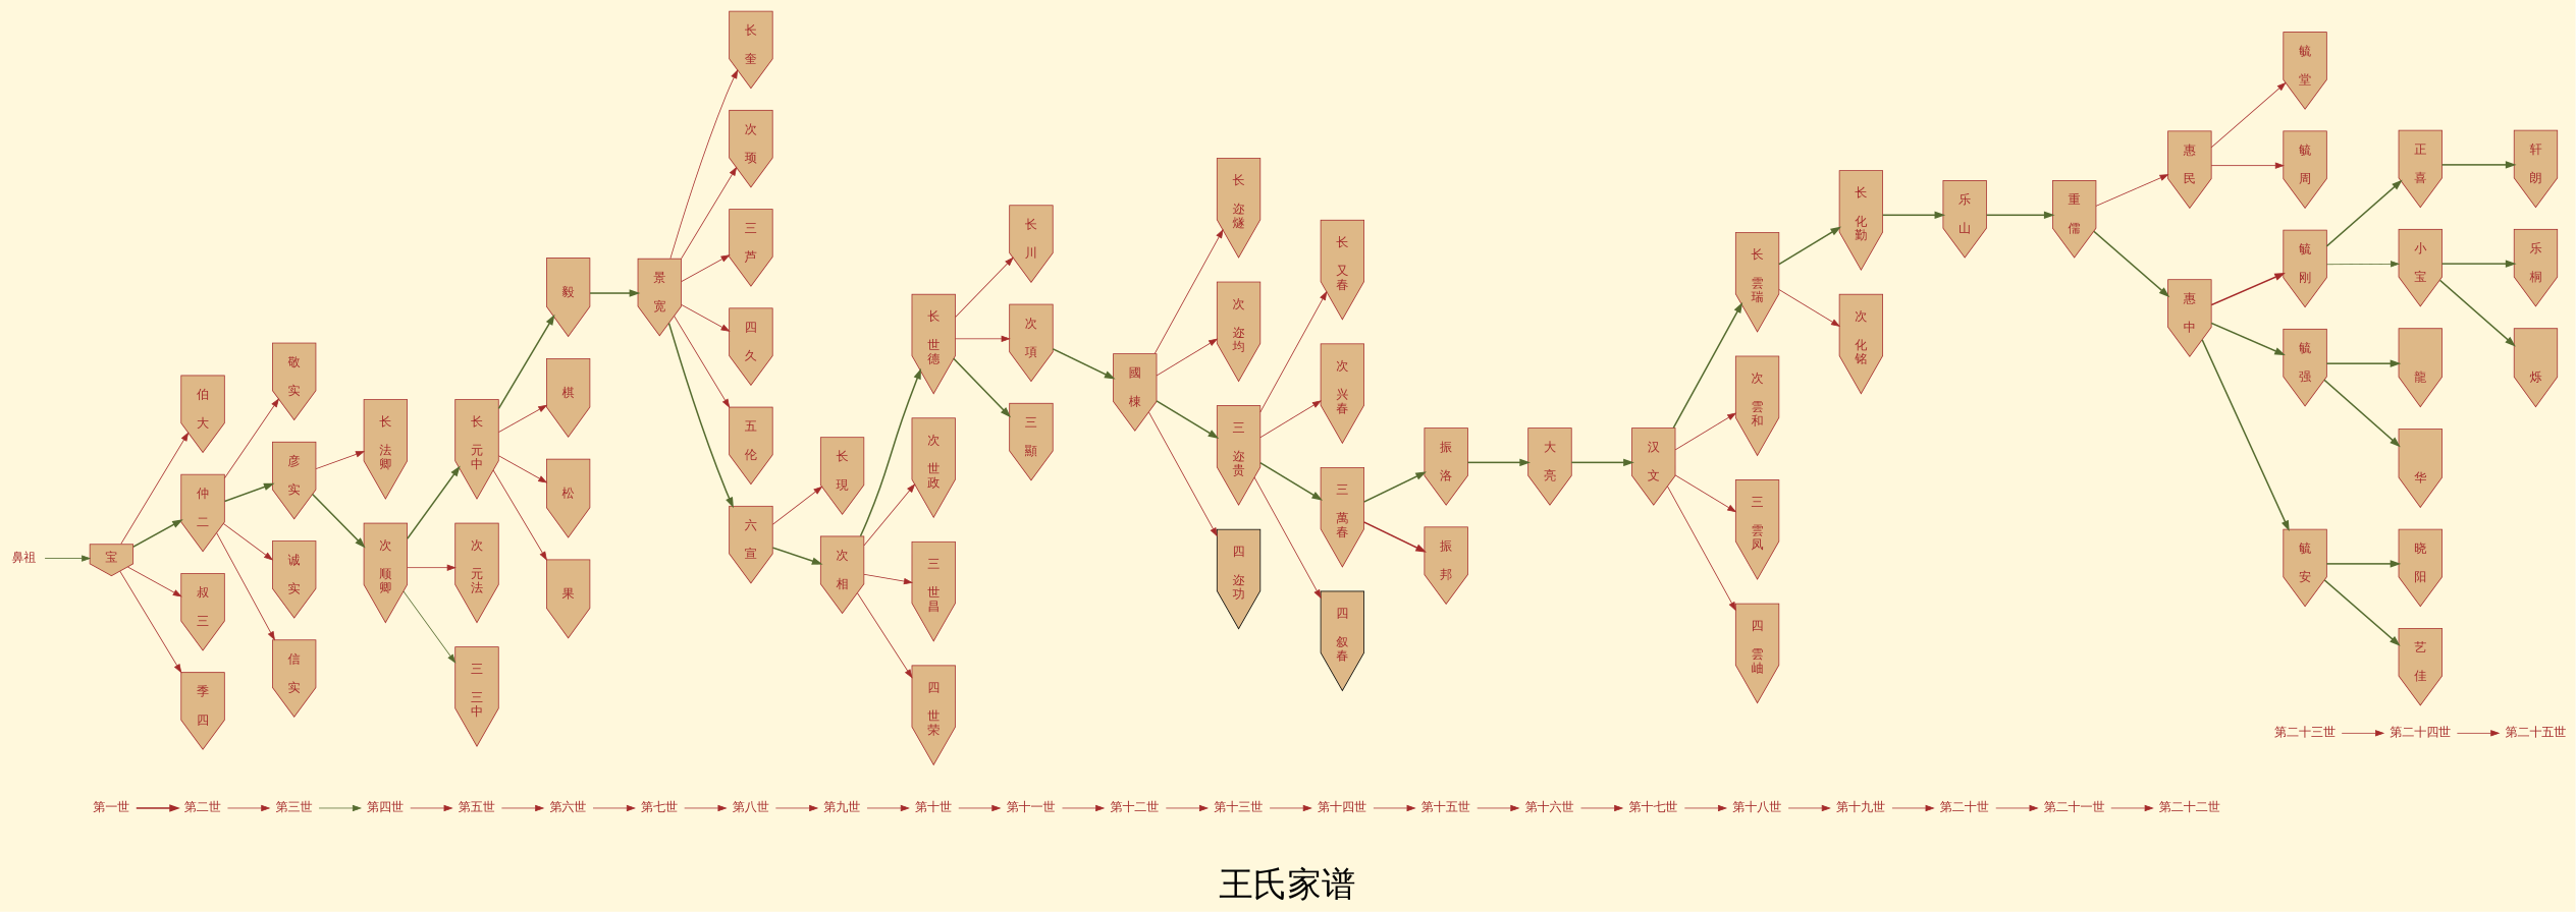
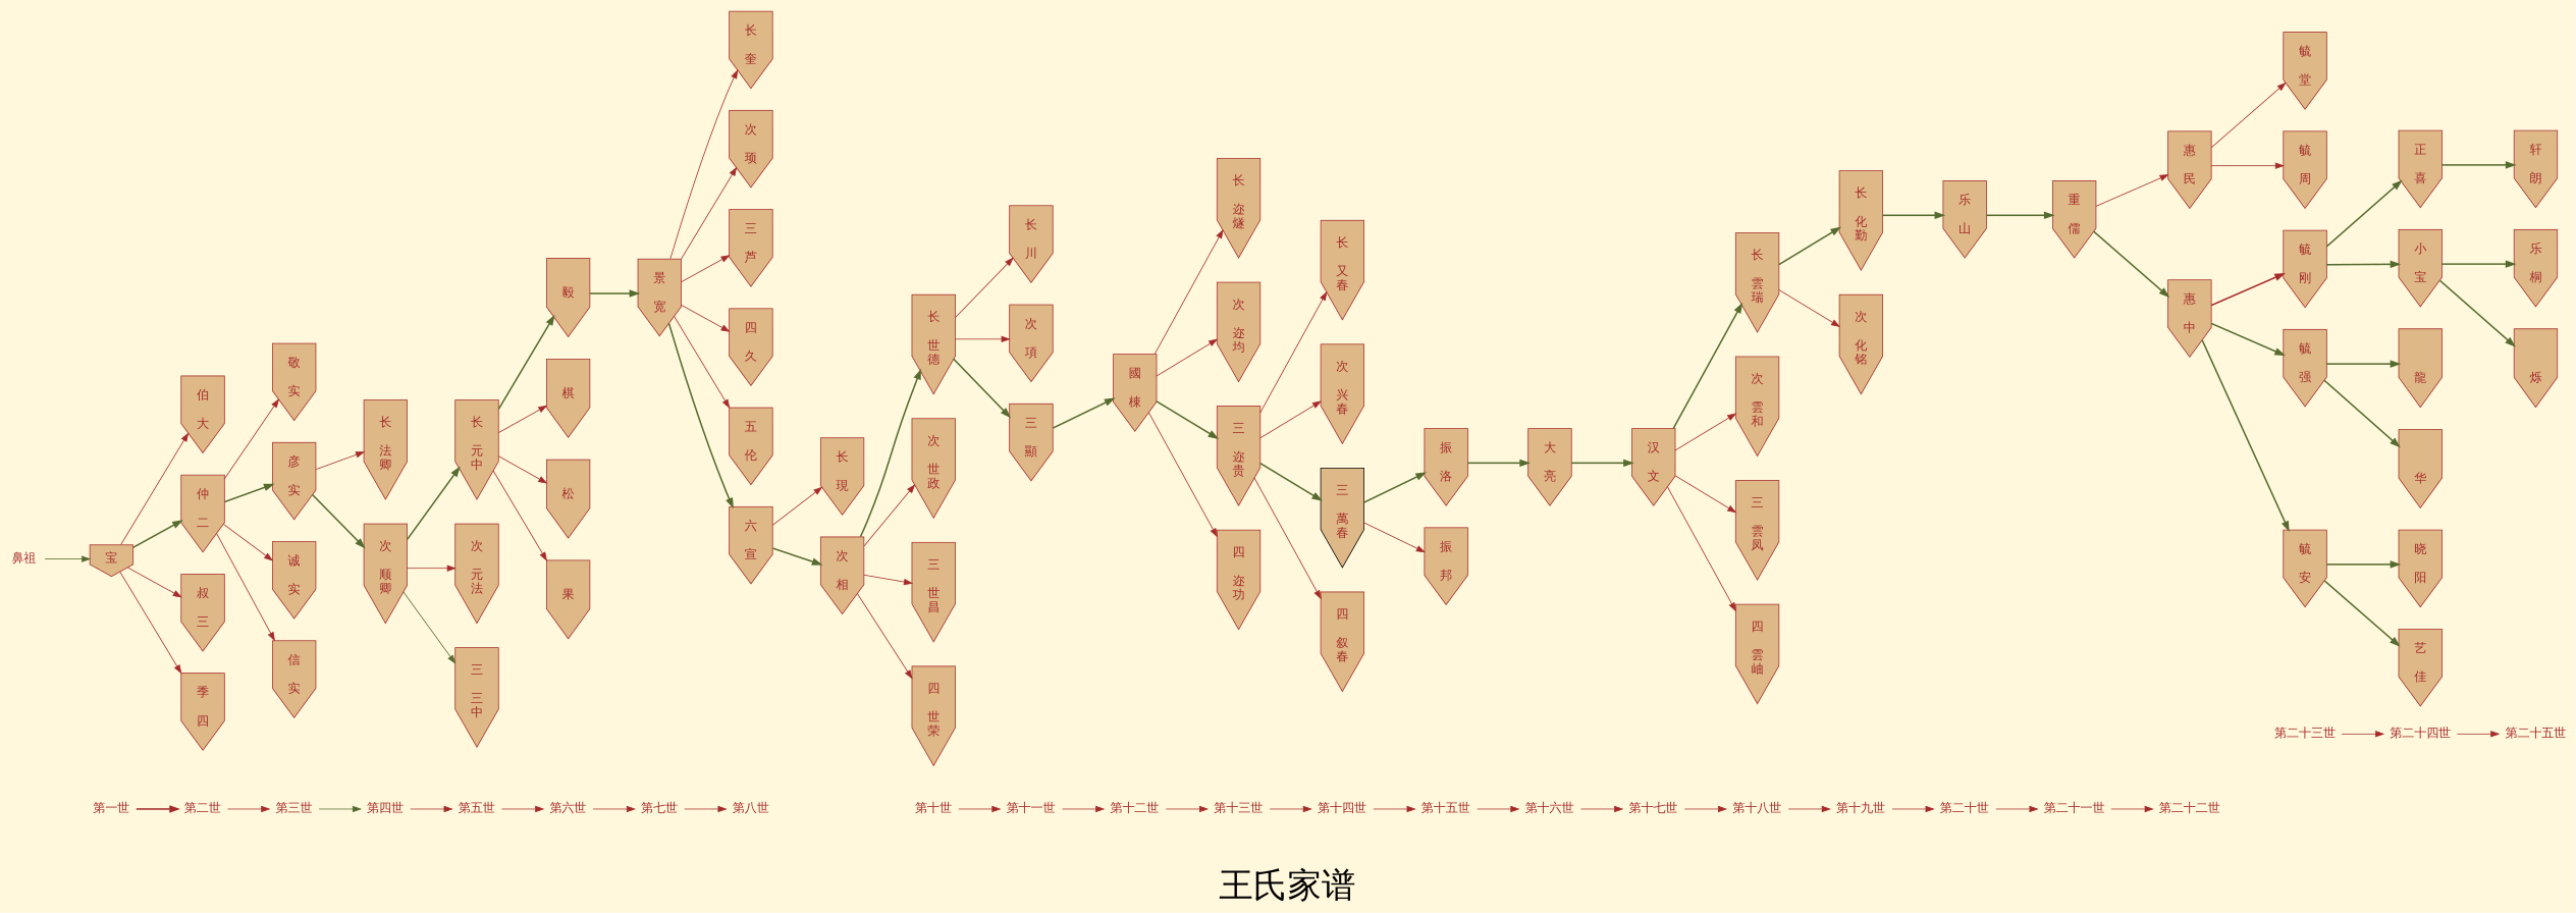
  digraph {
    bgcolor=cornsilk
    fontsize=44
    label="王氏家谱"
    rankdir=LR
    ranksep=.75
    node [fontcolor=brown fontsize=16 shape=invhouse color=brown fillcolor=burlywood style=filled]
    edge [color=brown]
    "第一世" [shape=plaintext color="" fillcolor="" style=""]
    "第二世" [shape=plaintext color="" fillcolor="" style=""]
    "第三世" [shape=plaintext color="" fillcolor="" style=""]
    "第四世" [shape=plaintext color="" fillcolor="" style=""]
    "第五世" [shape=plaintext color="" fillcolor="" style=""]
    "第六世" [shape=plaintext color="" fillcolor="" style=""]
    "第七世" [shape=plaintext color="" fillcolor="" style=""]
    "第八世" [shape=plaintext color="" fillcolor="" style=""]
-   "第九世" [shape=plaintext color="" fillcolor="" style=""]
    "第十世" [shape=plaintext color="" fillcolor="" style=""]
    "第十一世" [shape=plaintext color="" fillcolor="" style=""]
    "第十二世" [shape=plaintext color="" fillcolor="" style=""]
    "第十三世" [shape=plaintext color="" fillcolor="" style=""]
    "第十四世" [shape=plaintext color="" fillcolor="" style=""]
    "第十五世" [shape=plaintext color="" fillcolor="" style=""]
    "第十六世" [shape=plaintext color="" fillcolor="" style=""]
    "第十七世" [shape=plaintext color="" fillcolor="" style=""]
    "第十八世" [shape=plaintext color="" fillcolor="" style=""]
    "第十九世" [shape=plaintext color="" fillcolor="" style=""]
    "第二十世" [shape=plaintext color="" fillcolor="" style=""]
    "第二十一世" [shape=plaintext color="" fillcolor="" style=""]
    "第二十二世" [shape=plaintext color="" fillcolor="" style=""]
    "第二十三世" [shape=plaintext color="" fillcolor="" style=""]
    "第二十四世" [shape=plaintext color="" fillcolor="" style=""]
    "第二十五世" [shape=plaintext color="" fillcolor="" style=""]
    n26 [label="鼻祖" shape=plaintext color="" fillcolor="" style=""]
    n27 [label="宝"]
    n28 [label="伯\n\n大"]
    n29 [label="仲\n\n二"]
    n30 [label="叔\n\n三"]
    n31 [label="季\n\n四"]
    n32 [label="敬\n\n实"]
    n33 [label="彦\n\n实"]
    n34 [label="诚\n\n实"]
    n35 [label="信\n\n实"]
    n36 [label="长\n\n法\n卿"]
    n37 [label="次\n\n顺\n卿"]
    n38 [label="长\n\n元\n中"]
    n39 [label="次\n\n元\n法"]
    n40 [label="三\n\n三\n中"]
    n41 [label="\n毅\n\n"]
    n42 [label="\n棋\n\n"]
    n43 [label="\n松\n\n"]
    n44 [label="\n果\n\n"]
    n45 [label="景\n\n宽"]
    n46 [label="长\n\n奎"]
    n47 [label="次\n\n顼"]
    n48 [label="三\n\n芦"]
    n49 [label="四\n\n久"]
    n50 [label="五\n\n伦"]
    n51 [label="六\n\n宣"]
    n52 [label="长\n\n化\n勤"]
    n53 [label="次\n\n化\n铭"]
    n54 [label="长\n\n現"]
    n55 [label="次\n\n相"]
    n56 [label="长\n\n世\n德"]
    n57 [label="次\n\n世\n政"]
    n58 [label="三\n\n世\n昌"]
    n59 [label="四\n\n世\n荣"]
    n60 [label="长\n\n川"]
    n61 [label="次\n\n項"]
    n62 [label="三\n\n顯"]
    n63 [label="國\n\n棟"]
    n64 [label="长\n\n迩\n燧"]
    n65 [label="次\n\n迩\n均"]
    n66 [label="三\n\n迩\n贵"]
-   n67 [color=black label="四\n\n迩\n功"]
+   n67 [label="四\n\n迩\n功"]
    n68 [label="长\n\n又\n春"]
    n69 [label="次\n\n兴\n春"]
-   n70 [label="三\n\n萬\n春"]
-   n71 [color=black label="四\n\n叙\n春"]
+   n70 [color=black label="三\n\n萬\n春"]
+   n71 [label="四\n\n叙\n春"]
    n72 [label="振\n\n洛"]
    n73 [label="振\n\n邦"]
    n74 [label="大\n\n亮"]
    n75 [label="汉\n\n文"]
    n76 [label="长\n\n雲\n瑞"]
    n77 [label="次\n\n雲\n和"]
    n78 [label="三\n\n雲\n凤"]
    n79 [label="四\n\n雲\n岫"]
    n80 [label="乐\n\n山"]
    n81 [label="重\n\n儒"]
    n82 [label="惠\n\n民"]
    n83 [label="惠\n\n中"]
    n84 [label="毓\n\n堂"]
    n85 [label="毓\n\n周"]
    n86 [label="毓\n\n刚"]
    n87 [label="毓\n\n强"]
    n88 [label="毓\n\n安"]
    n89 [label="正\n\n喜"]
    n90 [label="小\n\n宝"]
    n91 [label="\n\n龍"]
    n92 [label="\n\n华"]
    n93 [label="晓\n\n阳"]
    n94 [label="艺\n\n佳"]
    n95 [label="轩\n\n朗"]
    n96 [label="乐\n\n桐"]
    n97 [label="\n\n烁"]
    subgraph sub_1 {
      "第一世"
      "第二世"
      "第三世"
      "第四世"
      "第五世"
      "第六世"
      "第七世"
      "第八世"
-     "第九世"
      "第十世"
      "第十一世"
      "第十二世"
      "第十三世"
      "第十四世"
      "第十五世"
      "第十六世"
      "第十七世"
      "第十八世"
      "第十九世"
      "第二十世"
      "第二十一世"
      "第二十二世"
      "第二十三世"
      "第二十四世"
      "第二十五世"
      n26
    }
    subgraph sub_2 {
      rank=same
    }
    subgraph sub_3 {
      rank=same
      "第一世"
      n27
    }
    subgraph sub_4 {
      rank=same
      "第二世"
      n28
      n29
      n30
      n31
    }
    subgraph sub_5 {
      rank=same
      "第三世"
      n32
      n33
      n34
      n35
    }
    subgraph sub_6 {
      rank=same
      "第四世"
      n36
      n37
    }
    subgraph sub_7 {
      rank=same
      "第五世"
      n38
      n39
      n40
    }
    subgraph sub_8 {
      rank=same
      "第六世"
      n41
      n42
      n43
      n44
    }
    subgraph sub_9 {
      rank=same
      "第七世"
      n45
    }
    subgraph sub_10 {
      rank=same
      "第八世"
      n46
      n47
      n48
      n49
      n50
      n51
    }
    subgraph sub_11 {
      rank=same
      "第十九世"
      n52
      n53
    }
    subgraph sub_12 {
      rank=same
-     "第九世"
      n54
      n55
    }
    subgraph sub_13 {
      rank=same
      "第十世"
      n56
      n57
      n58
      n59
    }
    subgraph sub_14 {
      rank=same
      "第十一世"
      n60
      n61
      n62
    }
    subgraph sub_15 {
      rank=same
      "第十二世"
      n63
    }
    subgraph sub_16 {
      rank=same
      "第十三世"
      n64
      n65
      n66
      n67
    }
    subgraph sub_17 {
      rank=same
      "第十四世"
      n68
      n69
      n70
      n71
    }
    subgraph sub_18 {
      rank=same
      "第十五世"
      n72
      n73
    }
    subgraph sub_19 {
      rank=same
      "第十六世"
      n74
    }
    subgraph sub_20 {
      rank=same
      "第十七世"
      n75
    }
    subgraph sub_21 {
      rank=same
      "第十八世"
      n76
      n77
      n78
      n79
    }
    subgraph sub_22 {
      rank=same
      "第二十世"
      n80
    }
    subgraph sub_23 {
      rank=same
      "第二十一世"
      n81
    }
    subgraph sub_24 {
      rank=same
      "第二十二世"
      n82
      n83
    }
    subgraph sub_25 {
      rank=same
      "第二十三世"
      n84
      n85
      n86
      n87
      n88
    }
    subgraph sub_26 {
      rank=same
      "第二十四世"
      n89
      n90
      n91
      n92
      n93
      n94
    }
    subgraph sub_27 {
      rank=same
      "第二十五世"
      n95
      n96
      n97
    }
    "第一世" -> "第二世" [style=bold]
    "第二世" -> "第三世"
    "第三世" -> "第四世" [color=darkolivegreen]
    "第四世" -> "第五世"
    "第五世" -> "第六世"
    "第六世" -> "第七世"
    "第七世" -> "第八世"
-   "第八世" -> "第九世"
-   "第九世" -> "第十世"
    "第十世" -> "第十一世"
    "第十一世" -> "第十二世"
    "第十二世" -> "第十三世"
    "第十三世" -> "第十四世"
    "第十四世" -> "第十五世"
    "第十五世" -> "第十六世"
    "第十六世" -> "第十七世"
    "第十七世" -> "第十八世"
    "第十八世" -> "第十九世"
    "第十九世" -> "第二十世"
    "第二十世" -> "第二十一世"
    "第二十一世" -> "第二十二世"
    "第二十三世" -> "第二十四世"
    "第二十四世" -> "第二十五世"
    n26 -> n27 [color=darkolivegreen style=solid]
    n27 -> n28
    n27 -> n29 [color=darkolivegreen style=bold]
    n27 -> n30
    n27 -> n31
    n29 -> n32
    n29 -> n33 [color=darkolivegreen style=bold]
    n29 -> n34
    n29 -> n35
    n33 -> n36
    n33 -> n37 [color=darkolivegreen style=bold]
    n37 -> n38 [color=darkolivegreen style=bold]
    n37 -> n39
    n37 -> n40 [color=darkolivegreen]
    n38 -> n41 [color=darkolivegreen style=bold]
    n38 -> n42
    n38 -> n43
    n38 -> n44
    n41 -> n45 [color=darkolivegreen style=bold]
    n45 -> n46
    n45 -> n47
    n45 -> n48
    n45 -> n49
    n45 -> n50
    n45 -> n51 [color=darkolivegreen style=bold]
    n51 -> n54
    n51 -> n55 [color=darkolivegreen style=bold]
    n52 -> n80 [color=darkolivegreen style=bold]
    n55 -> n56 [color=darkolivegreen style=bold]
    n55 -> n57
    n55 -> n58
    n55 -> n59
    n56 -> n60
    n56 -> n61
    n56 -> n62 [color=darkolivegreen style=bold]
-   n61 -> n63 [color=darkolivegreen style=bold]
+   n62 -> n63 [color=darkolivegreen style=bold]
    n63 -> n64
    n63 -> n65
    n63 -> n66 [color=darkolivegreen style=bold]
    n63 -> n67
    n66 -> n68
    n66 -> n69
    n66 -> n70 [color=darkolivegreen style=bold]
    n66 -> n71
    n70 -> n72 [color=darkolivegreen style=bold]
-   n70 -> n73 [style=bold]
+   n70 -> n73
    n72 -> n74 [color=darkolivegreen style=bold]
    n74 -> n75 [color=darkolivegreen style=bold]
    n75 -> n76 [color=darkolivegreen style=bold]
    n75 -> n77
    n75 -> n78
    n75 -> n79
    n76 -> n52 [color=darkolivegreen style=bold]
    n76 -> n53
    n80 -> n81 [color=darkolivegreen style=bold]
    n81 -> n82
    n81 -> n83 [color=darkolivegreen style=bold]
    n82 -> n84
    n82 -> n85
    n83 -> n86 [style=bold]
    n83 -> n87 [color=darkolivegreen style=bold]
    n83 -> n88 [color=darkolivegreen style=bold]
    n86 -> n89 [color=darkolivegreen style=bold]
-   n86 -> n90 [color=darkolivegreen style=solid]
+   n86 -> n90 [color=darkolivegreen style=bold]
    n87 -> n91 [color=darkolivegreen style=bold]
    n87 -> n92 [color=darkolivegreen style=bold]
    n88 -> n93 [color=darkolivegreen style=bold]
    n88 -> n94 [color=darkolivegreen style=bold]
    n89 -> n95 [color=darkolivegreen style=bold]
    n90 -> n96 [color=darkolivegreen style=bold]
    n90 -> n97 [color=darkolivegreen style=bold]
  }
